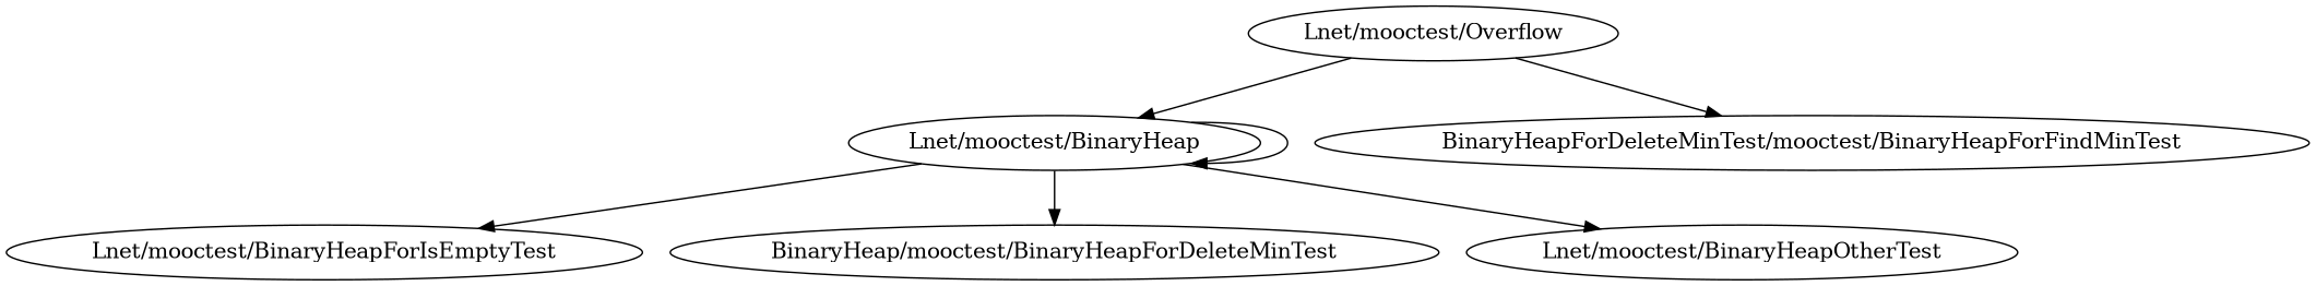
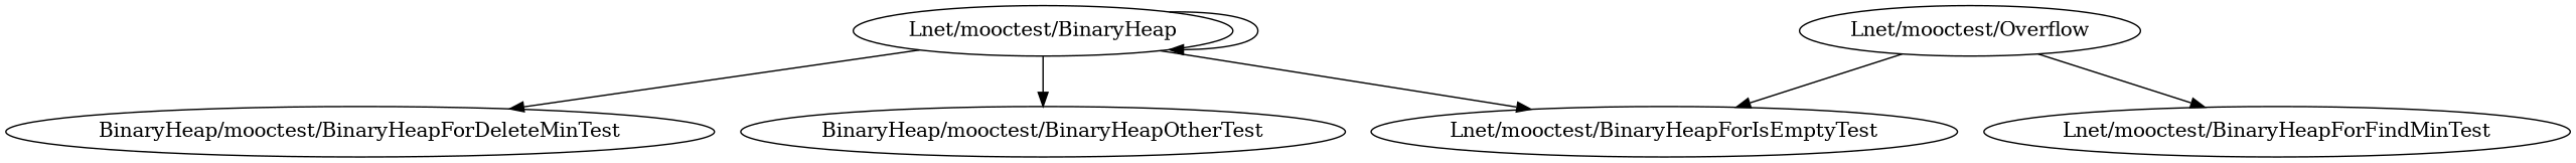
  digraph {
    "Lnet/mooctest/BinaryHeap"
    "Lnet/mooctest/BinaryHeapForIsEmptyTest"
    n3 [label="BinaryHeap/mooctest/BinaryHeapForDeleteMinTest"]
-   "Lnet/mooctest/BinaryHeapOtherTest"
+   "Lnet/mooctest/BinaryHeapOtherTest" [label="BinaryHeap/mooctest/BinaryHeapOtherTest"]
    "Lnet/mooctest/Overflow"
-   "Lnet/mooctest/BinaryHeapForFindMinTest" [label="BinaryHeapForDeleteMinTest/mooctest/BinaryHeapForFindMinTest"]
+   "Lnet/mooctest/BinaryHeapForFindMinTest"
    "Lnet/mooctest/BinaryHeap" -> "Lnet/mooctest/BinaryHeap"
    "Lnet/mooctest/BinaryHeap" -> "Lnet/mooctest/BinaryHeapForIsEmptyTest"
    "Lnet/mooctest/BinaryHeap" -> n3
    "Lnet/mooctest/BinaryHeap" -> "Lnet/mooctest/BinaryHeapOtherTest"
-   "Lnet/mooctest/Overflow" -> "Lnet/mooctest/BinaryHeap"
+   "Lnet/mooctest/Overflow" -> "Lnet/mooctest/BinaryHeapForIsEmptyTest"
    "Lnet/mooctest/Overflow" -> "Lnet/mooctest/BinaryHeapForFindMinTest"
  }
